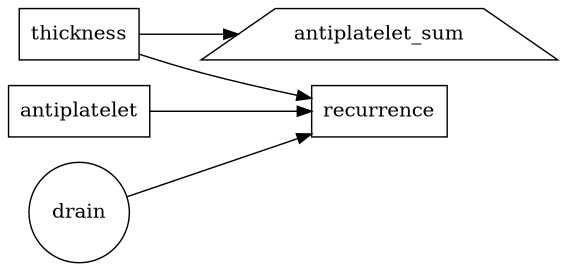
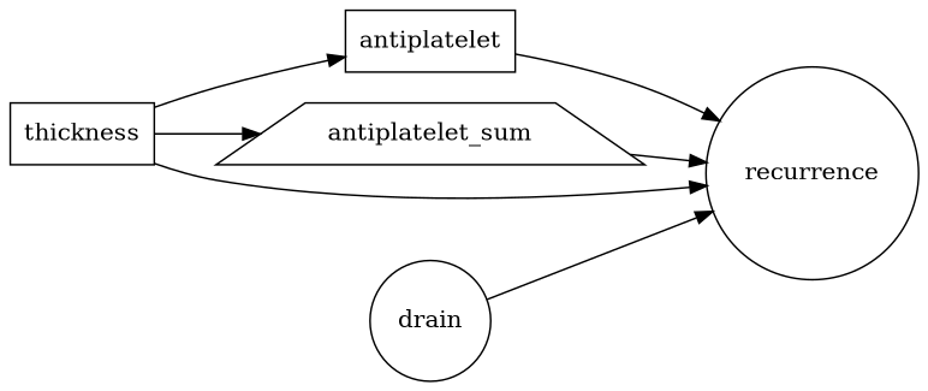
  digraph {
    rankdir=LR
    node [shape=box]
    n1 [label=thickness]
    antiplatelet
    n3 [label=antiplatelet_sum shape=trapezium]
-   recurrence
+   recurrence [shape=circle]
    drain [shape=circle]
+   n1 -> antiplatelet
    n1 -> n3
    n1 -> recurrence
    antiplatelet -> recurrence
+   n3 -> recurrence
    drain -> recurrence
  }
